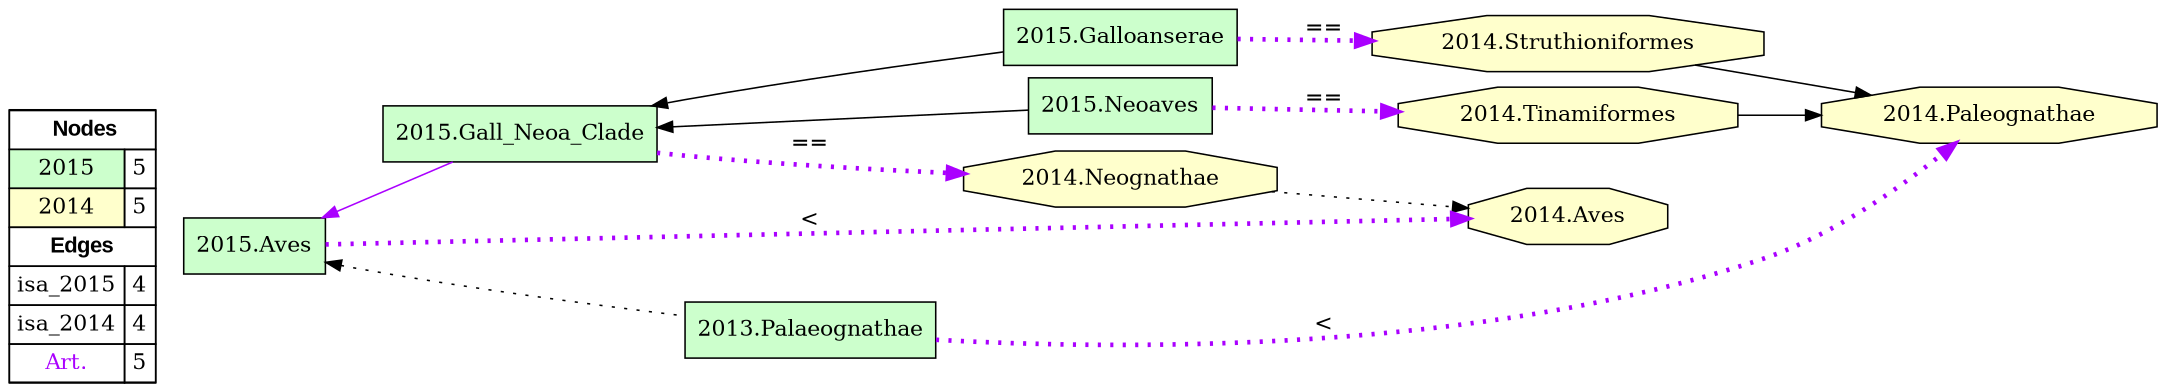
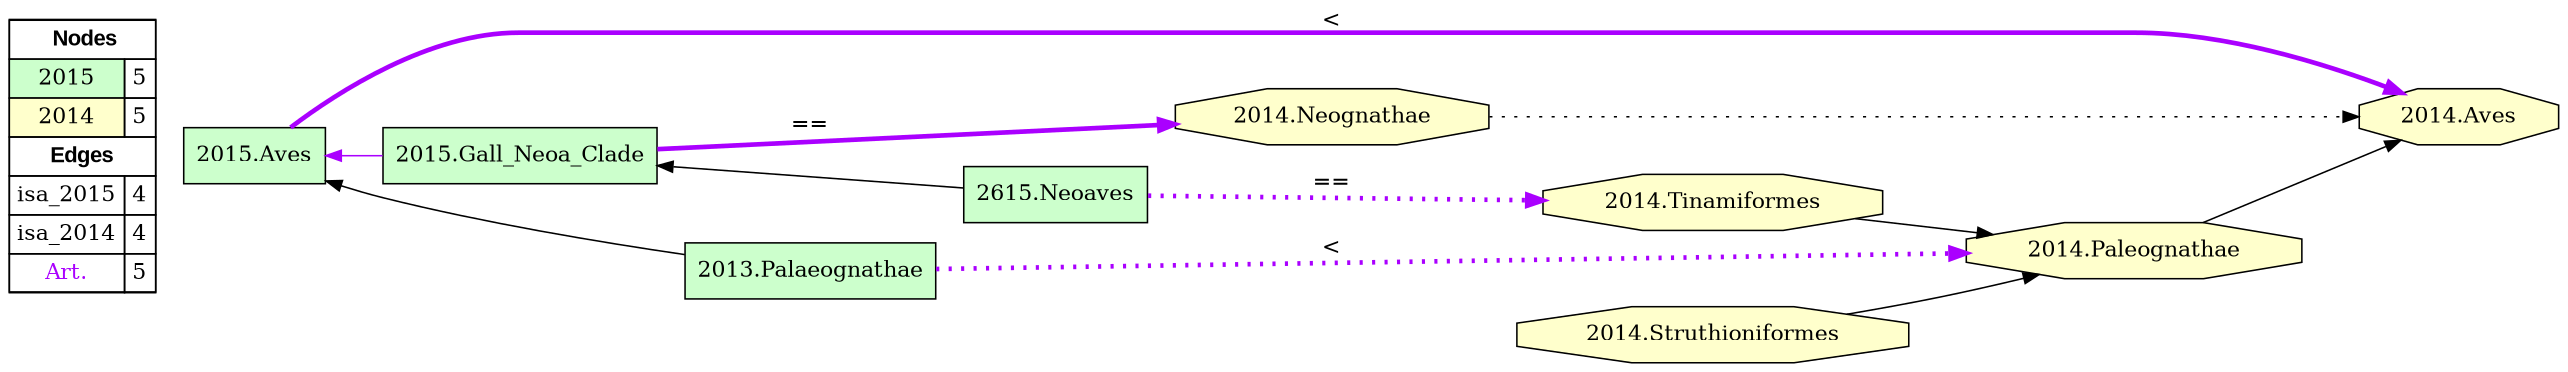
  digraph {
    rankdir=LR
    node [fillcolor="#CCFFCC" shape=box style=filled]
    edge [color="#000000" constraint=true penwidth=1 style=solid]
    n1 [fillcolor=white label=<   <TABLE BORDER="0" CELLBORDER="1" CELLSPACING="0" CELLPADDING="4">  <TR> <TD COLSPAN="2"><font face="Arial Black"> Nodes</font></TD> </TR>  <TR>   <TD bgcolor="#CCFFCC">2015</TD>   <TD>5</TD>   </TR>  <TR>   <TD bgcolor="#FFFFCC">2014</TD>   <TD>5</TD>   </TR>  <TR> <TD COLSPAN="2"><font face = "Arial Black"> Edges </font></TD> </TR>  <TR>   <TD><font color ="#000000">isa_2015</font></TD>   <TD>4</TD>   </TR>  <TR>   <TD><font color ="#000000">isa_2014</font></TD>   <TD>4</TD>   </TR>  <TR>   <TD><font color ="#AA00FF">Art.</font></TD>   <TD>5</TD>   </TR>  </TABLE>   > margin=0]
    "2015.Gall_Neoa_Clade"
-   "2015.Galloanserae"
-   "2015.Neoaves"
+   "2015.Neoaves" [label="2615.Neoaves"]
    "2014.Neognathae" [fillcolor="#FFFFCC" shape=octagon]
    "2014.Struthioniformes" [fillcolor="#FFFFCC" shape=octagon]
    "2014.Tinamiformes" [fillcolor="#FFFFCC" shape=octagon]
    "2014.Aves" [fillcolor="#FFFFCC" shape=octagon]
    n9 [label="2013.Palaeognathae"]
    "2014.Paleognathae" [fillcolor="#FFFFCC" shape=octagon]
    "2015.Aves"
    subgraph sub_1 {
      rank=source
      n1
    }
-   "2015.Gall_Neoa_Clade" -> "2015.Galloanserae" [dir=back]
    "2015.Gall_Neoa_Clade" -> "2015.Neoaves" [dir=back]
-   "2015.Gall_Neoa_Clade" -> "2014.Neognathae" [color="#AA00FF" label="==" penwidth=3 style=dotted]
-   "2015.Galloanserae" -> "2014.Struthioniformes" [color="#AA00FF" label="==" penwidth=3 style=dotted]
+   "2015.Gall_Neoa_Clade" -> "2014.Neognathae" [color="#AA00FF" label="==" penwidth=3]
    "2015.Neoaves" -> "2014.Tinamiformes" [color="#AA00FF" label="==" penwidth=3 style=dotted]
    "2014.Neognathae" -> "2014.Aves" [style=dotted]
    "2014.Struthioniformes" -> "2014.Paleognathae"
    "2014.Tinamiformes" -> "2014.Paleognathae"
    n9 -> "2014.Paleognathae" [color="#AA00FF" label="<" penwidth=3 style=dotted]
+   "2014.Paleognathae" -> "2014.Aves"
    "2015.Aves" -> "2015.Gall_Neoa_Clade" [color="#AA00FF" dir=back]
-   "2015.Aves" -> "2014.Aves" [color="#AA00FF" label="<" penwidth=3 style=dotted]
-   "2015.Aves" -> n9 [dir=back style=dotted]
+   "2015.Aves" -> "2014.Aves" [color="#AA00FF" label="<" penwidth=3]
+   "2015.Aves" -> n9 [dir=back]
  }
